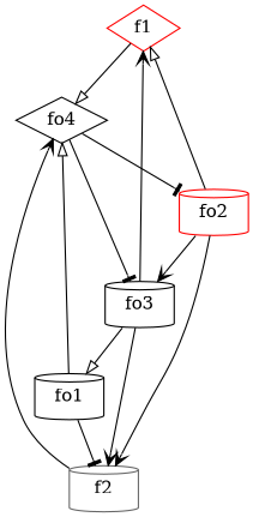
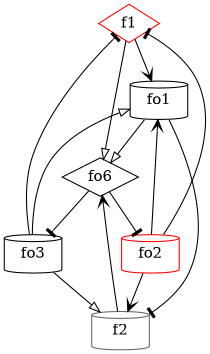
  strict digraph {
    node [color=black shape=cylinder]
    edge [arrowhead=tee weight=2]
    f1 [color=red shape=diamond]
    fo1
-   fo4 [shape=diamond]
+   fo4 [shape=diamond label=fo6]
    f2 [color=gray40]
    fo2 [color=red]
    fo3
+   f1 -> fo1 [arrowhead=vee]
    f1 -> fo4 [arrowhead=onormal]
    fo1 -> fo4 [arrowhead=onormal]
    fo1 -> f2
    fo4 -> fo2
    fo4 -> fo3
    f2 -> fo4 [arrowhead=vee]
-   fo2 -> f1 [arrowhead=onormal]
+   fo2 -> f1
    fo2 -> f2 [arrowhead=vee]
-   fo2 -> fo3 [arrowhead=vee]
-   fo3 -> f1 [arrowhead=vee]
+   fo2 -> fo1 [arrowhead=vee]
+   fo3 -> f1
    fo3 -> fo1 [arrowhead=onormal]
-   fo3 -> f2 [arrowhead=vee]
+   fo3 -> f2 [arrowhead=onormal]
  }
